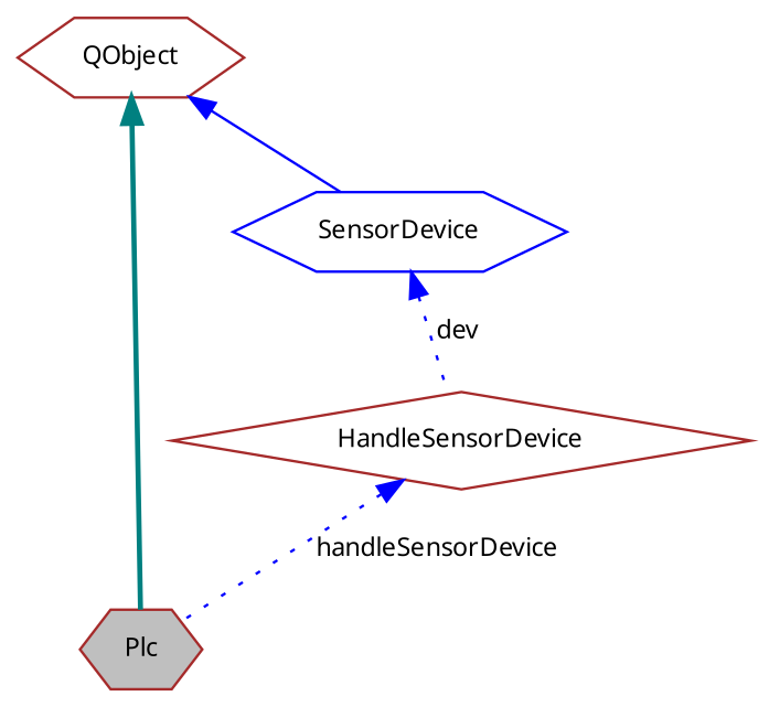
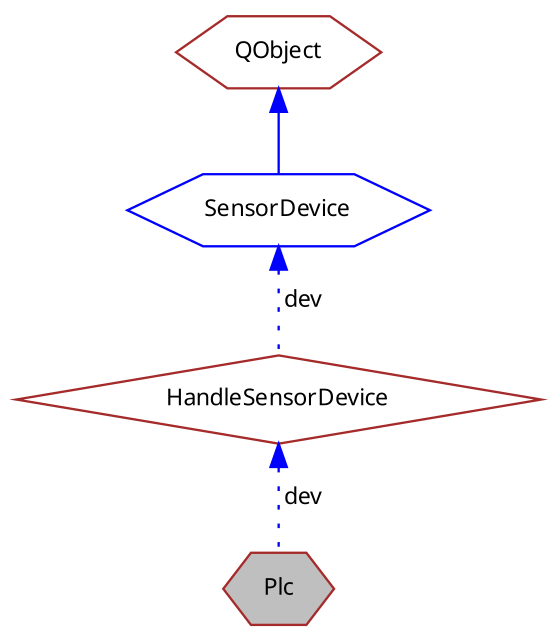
  digraph {
    fontname="Noto Sans"
    node [color=brown fillcolor=white fontname="Noto Sans" fontsize=10 shape=hexagon style=filled]
    edge [color=blue dir=back fontname="Noto Sans" fontsize=10 labelfontname=Helvetica labelfontsize=10 style=dotted]
    n1 [fillcolor=grey75 fontcolor=black height=0.2 label=Plc width=0.4]
    n2 [height=0.2 label=QObject width=0.4]
    n3 [color=blue height=0.2 label=SensorDevice width=0.4]
    n4 [height=0.2 label=HandleSensorDevice shape=diamond width=0.4]
-   n2 -> n1 [color=teal style=bold]
    n2 -> n3 [style=solid]
    n3 -> n4 [label=" dev"]
-   n4 -> n1 [label=" handleSensorDevice"]
+   n4 -> n1 [label=" dev"]
  }
